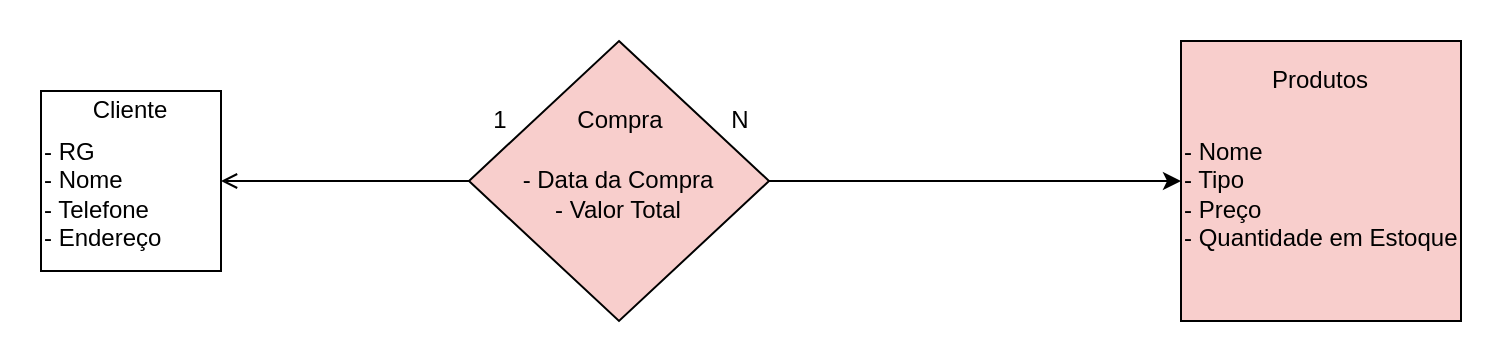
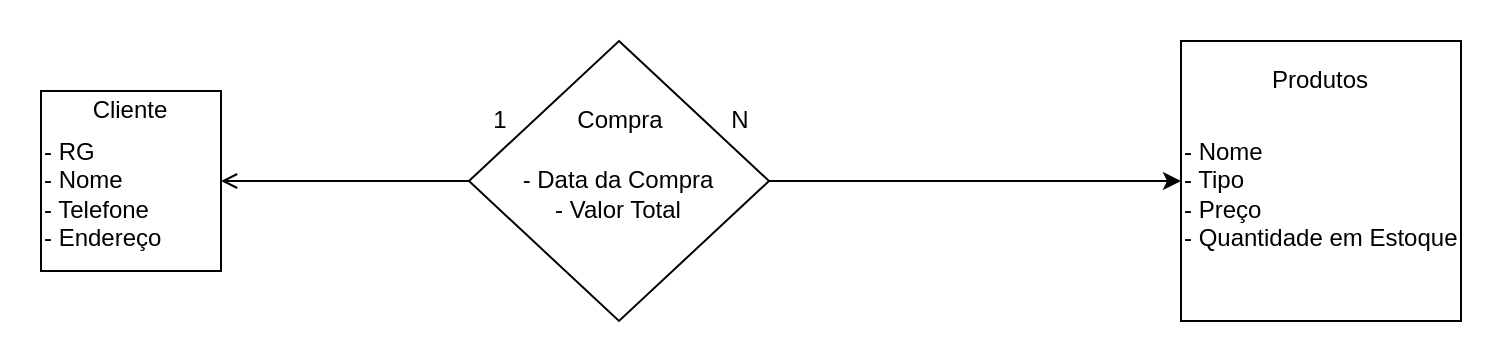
  <mxCell id="0" />
  <mxCell id="1" parent="0" />
  <mxCell id="2" value="&lt;br&gt;- RG&lt;br&gt;- Nome&lt;br&gt;- Telefone&lt;br&gt;- Endereço" style="whiteSpace=wrap;html=1;aspect=fixed;align=left;" parent="1" vertex="1"><mxGeometry x="20" y="45" width="90" height="90" as="geometry" /></mxCell>
  <mxCell id="3" value="Cliente" style="text;html=1;strokeColor=none;fillColor=none;align=center;verticalAlign=middle;whiteSpace=wrap;rounded=0;" parent="1" vertex="1"><mxGeometry x="35" y="40" width="60" height="30" as="geometry" /></mxCell>
  <mxCell id="4" style="edgeStyle=orthogonalEdgeStyle;rounded=0;orthogonalLoop=1;jettySize=auto;html=1;" parent="1" source="6" target="7" edge="1"><mxGeometry relative="1" as="geometry"><mxPoint x="310" y="95" as="targetPoint" /></mxGeometry></mxCell>
  <mxCell id="5" style="edgeStyle=orthogonalEdgeStyle;rounded=0;orthogonalLoop=1;jettySize=auto;html=1;entryX=1;entryY=0.5;entryDx=0;entryDy=0;endArrow=open;" parent="1" source="6" target="2" edge="1"><mxGeometry relative="1" as="geometry" /></mxCell>
- <mxCell id="6" value="&lt;br&gt;- Data da Compra&lt;br&gt;- Valor Total" style="rhombus;whiteSpace=wrap;html=1;fillColor=#f8cecc;" parent="1" vertex="1"><mxGeometry x="234" y="20" width="150" height="140" as="geometry" /></mxCell>
- <mxCell id="7" value="&lt;br&gt;- Nome&lt;br&gt;- Tipo&lt;br&gt;- Preço&lt;br&gt;- Quantidade em Estoque" style="whiteSpace=wrap;html=1;aspect=fixed;align=left;fillColor=#f8cecc;" parent="1" vertex="1"><mxGeometry x="590" y="20" width="140" height="140" as="geometry" /></mxCell>
+ <mxCell id="6" value="&lt;br&gt;- Data da Compra&lt;br&gt;- Valor Total" style="rhombus;whiteSpace=wrap;html=1;" parent="1" vertex="1"><mxGeometry x="234" y="20" width="150" height="140" as="geometry" /></mxCell>
+ <mxCell id="7" value="&lt;br&gt;- Nome&lt;br&gt;- Tipo&lt;br&gt;- Preço&lt;br&gt;- Quantidade em Estoque" style="whiteSpace=wrap;html=1;aspect=fixed;align=left;" parent="1" vertex="1"><mxGeometry x="590" y="20" width="140" height="140" as="geometry" /></mxCell>
  <mxCell id="8" value="Produtos" style="text;html=1;strokeColor=none;fillColor=none;align=center;verticalAlign=middle;whiteSpace=wrap;rounded=0;" parent="1" vertex="1"><mxGeometry x="630" y="20" width="60" height="40" as="geometry" /></mxCell>
  <mxCell id="9" value="1" style="text;html=1;strokeColor=none;fillColor=none;align=center;verticalAlign=middle;whiteSpace=wrap;rounded=0;" parent="1" vertex="1"><mxGeometry x="220" y="45" width="60" height="30" as="geometry" /></mxCell>
  <mxCell id="10" value="Compra" style="text;html=1;strokeColor=none;fillColor=none;align=center;verticalAlign=middle;whiteSpace=wrap;rounded=0;" parent="1" vertex="1"><mxGeometry x="280" y="45" width="60" height="30" as="geometry" /></mxCell>
  <mxCell id="11" value="N" style="text;html=1;strokeColor=none;fillColor=none;align=center;verticalAlign=middle;whiteSpace=wrap;rounded=0;" parent="1" vertex="1"><mxGeometry x="340" y="45" width="60" height="30" as="geometry" /></mxCell>
